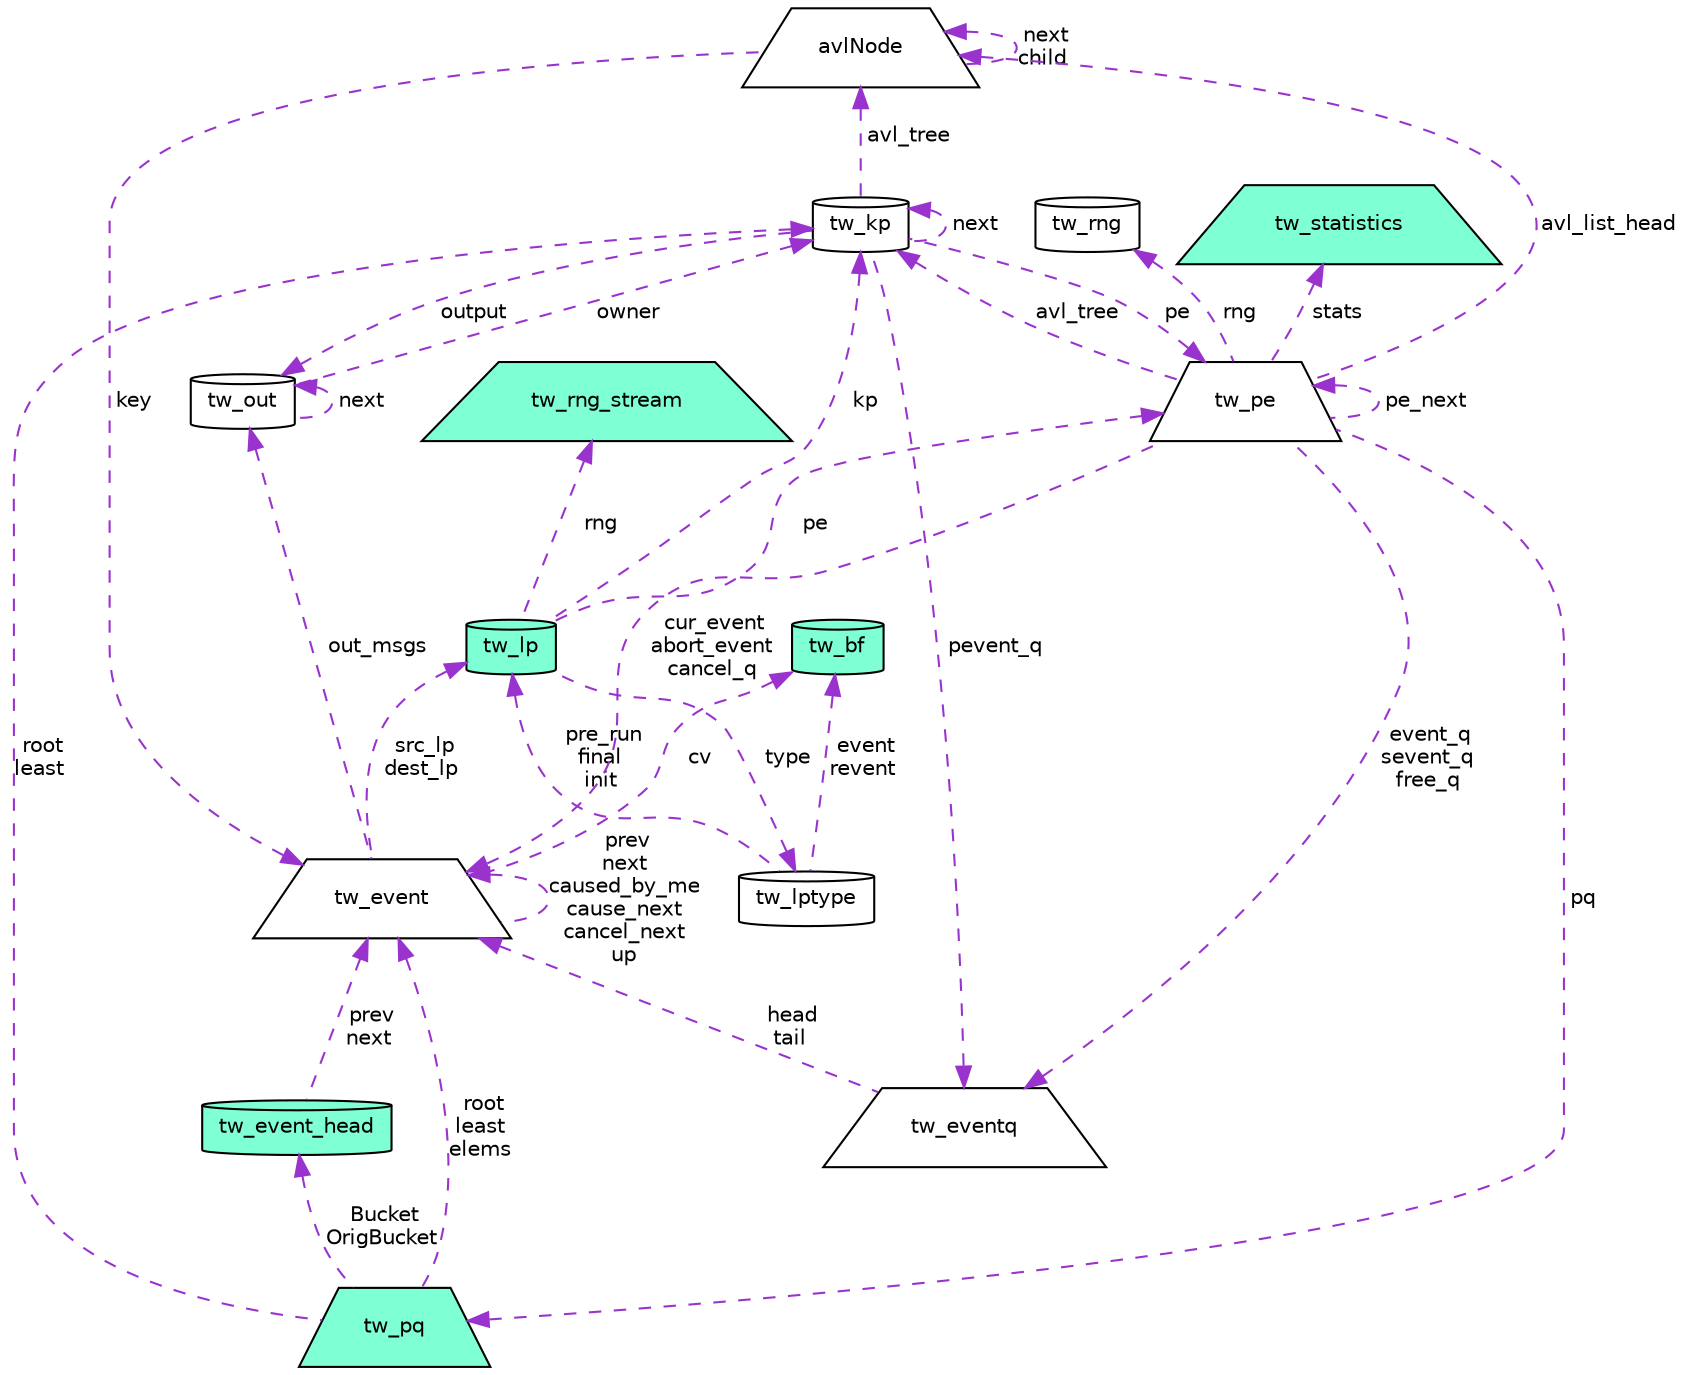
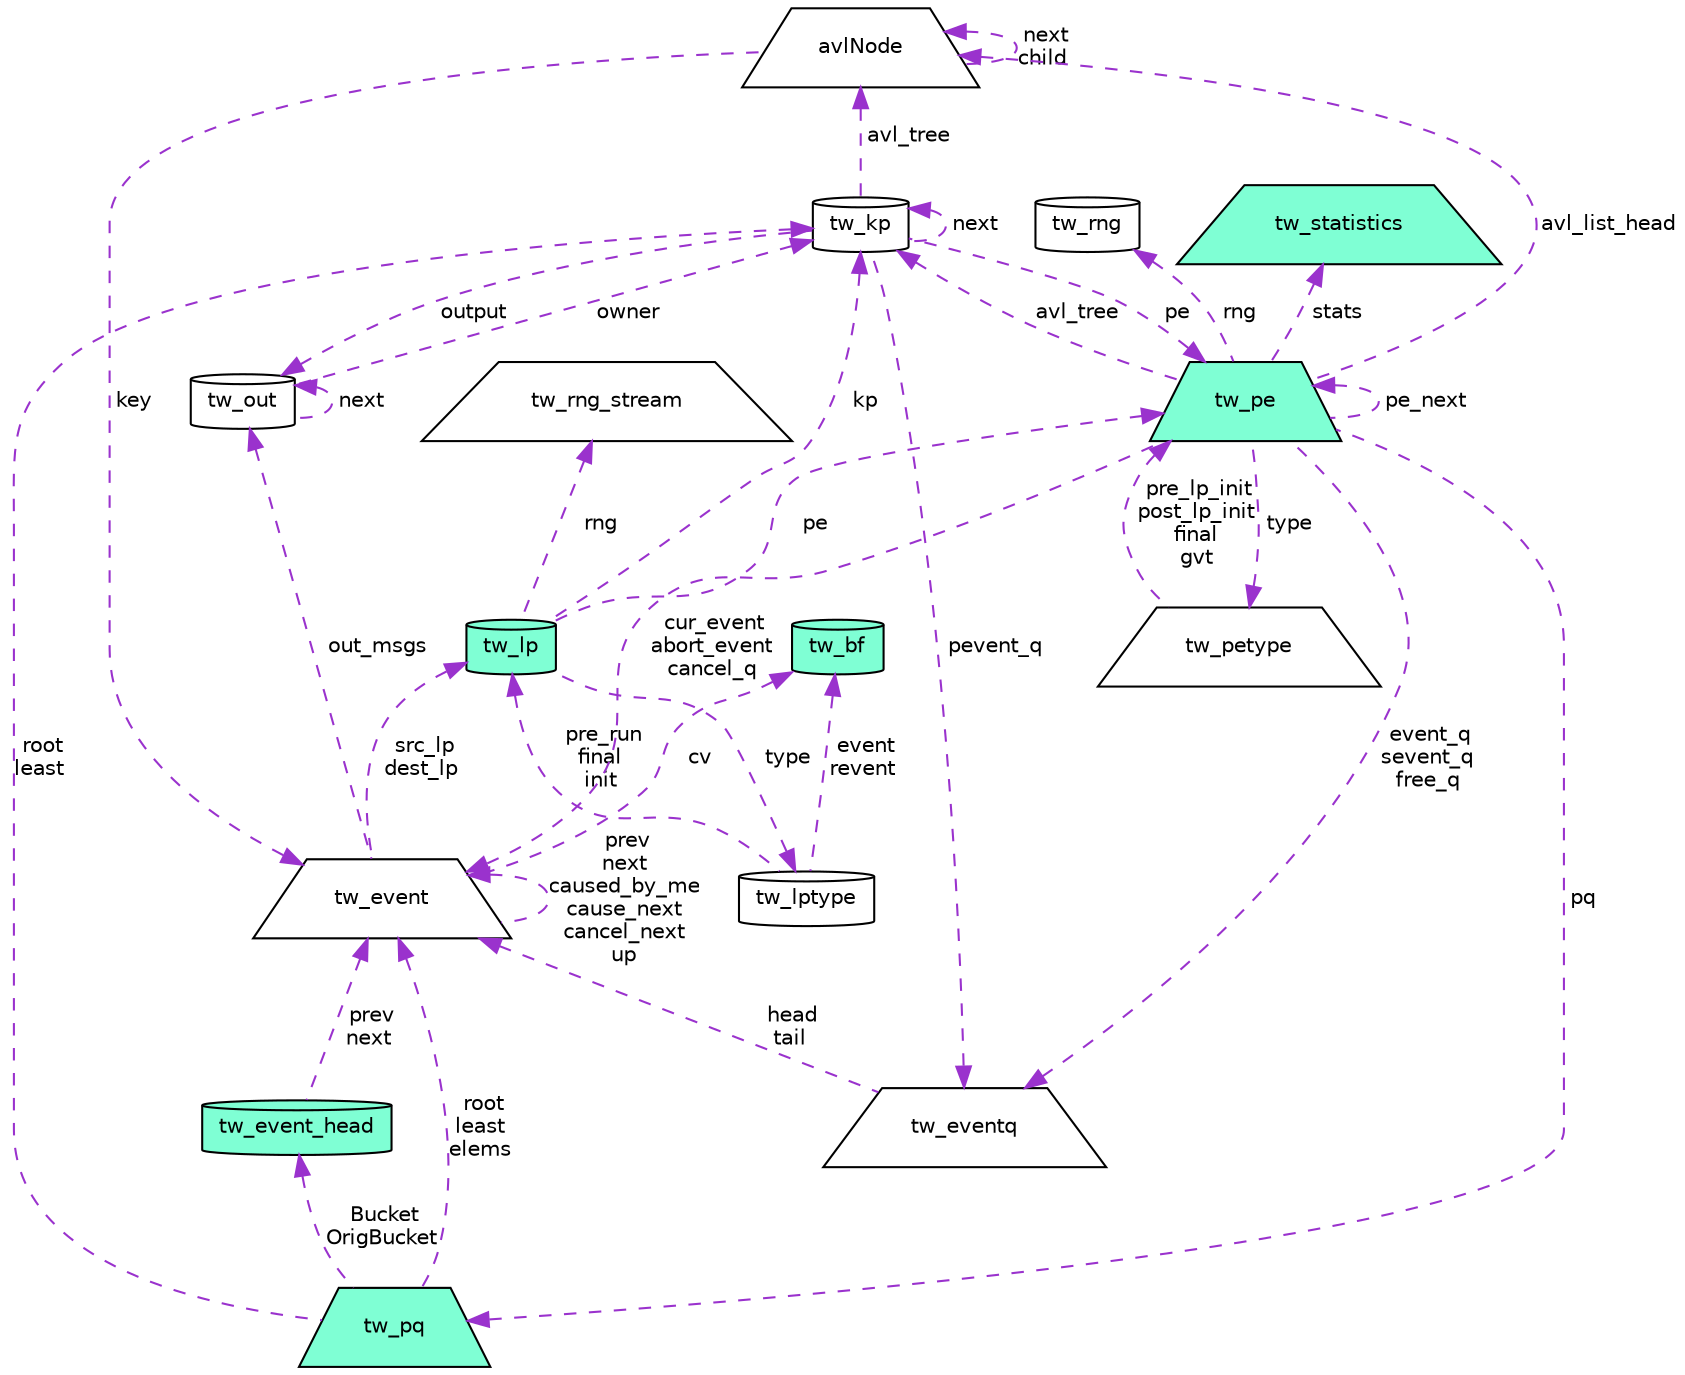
  digraph {
    node [color=black fillcolor=white fontname=Helvetica fontsize=10 shape=trapezium style=filled]
    edge [color=darkorchid3 dir=back fontname=Helvetica fontsize=10 labelfontname=Helvetica labelfontsize=10 style=dashed]
    n1 [fontcolor=black height=0.2 label=avlNode width=0.4]
    n2 [height=0.2 label=tw_kp shape=cylinder width=0.4]
-   n3 [height=0.2 label=tw_pe width=0.4]
+   n3 [fillcolor=aquamarine height=0.2 label=tw_pe width=0.4]
    n4 [fillcolor=aquamarine height=0.2 label=tw_pq width=0.4]
    n5 [height=0.2 label=tw_out shape=cylinder width=0.4]
    n6 [fillcolor=aquamarine height=0.2 label=tw_lp shape=cylinder width=0.4]
+   n7 [height=0.2 label=tw_petype width=0.4]
    n8 [height=0.2 label=tw_event width=0.4]
    n9 [height=0.2 label=tw_eventq width=0.4]
    n10 [fillcolor=aquamarine height=0.2 label=tw_event_head shape=cylinder width=0.4]
    n11 [height=0.2 label=tw_lptype shape=cylinder width=0.4]
    n12 [fillcolor=aquamarine height=0.2 label=tw_statistics width=0.4]
    n13 [height=0.2 label=tw_rng shape=cylinder width=0.4]
-   n14 [fillcolor=aquamarine height=0.2 label=tw_rng_stream width=0.4]
+   n14 [height=0.2 label=tw_rng_stream width=0.4]
    n15 [fillcolor=aquamarine height=0.2 label=tw_bf shape=cylinder width=0.4]
    n1 -> n1 [label=" next\nchild"]
    n1 -> n2 [label=" avl_tree"]
    n1 -> n3 [label=" avl_list_head"]
    n2 -> n2 [label=" next"]
    n2 -> n3 [label=" avl_tree"]
    n2 -> n4 [label=" root\nleast"]
    n2 -> n5 [label=" owner"]
    n2 -> n6 [label=" kp"]
    n3 -> n2 [label=" pe"]
    n3 -> n3 [label=" pe_next"]
    n3 -> n6 [label=" pe"]
+   n3 -> n7 [label=" pre_lp_init\npost_lp_init\nfinal\ngvt"]
    n4 -> n3 [label=" pq"]
    n5 -> n2 [label=" output"]
    n5 -> n5 [label=" next"]
    n5 -> n8 [label=" out_msgs"]
    n6 -> n8 [label=" src_lp\ndest_lp"]
    n6 -> n11 [label=" pre_run\nfinal\ninit"]
+   n7 -> n3 [label=" type"]
    n8 -> n1 [label=" key"]
    n8 -> n3 [label=" cur_event\nabort_event\ncancel_q"]
    n8 -> n4 [label=" root\nleast\nelems"]
    n8 -> n8 [label=" prev\nnext\ncaused_by_me\ncause_next\ncancel_next\nup"]
    n8 -> n9 [label=" head\ntail"]
    n8 -> n10 [label=" prev\nnext"]
    n9 -> n2 [label=" pevent_q"]
    n9 -> n3 [label=" event_q\nsevent_q\nfree_q"]
    n10 -> n4 [label=" Bucket\nOrigBucket"]
    n11 -> n6 [label=" type"]
    n12 -> n3 [label=" stats"]
    n13 -> n3 [label=" rng"]
    n14 -> n6 [label=" rng"]
    n15 -> n8 [label=" cv"]
    n15 -> n11 [label=" event\nrevent"]
  }
